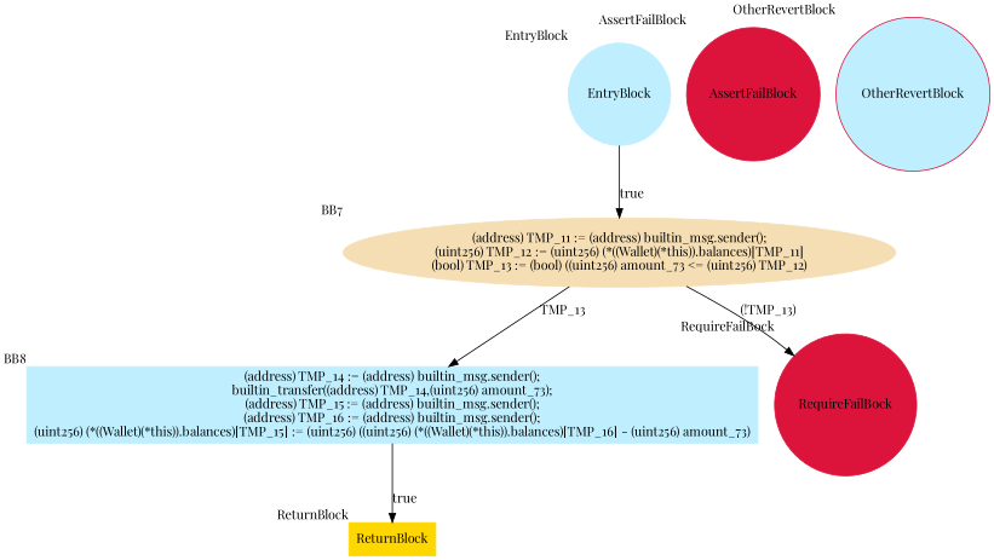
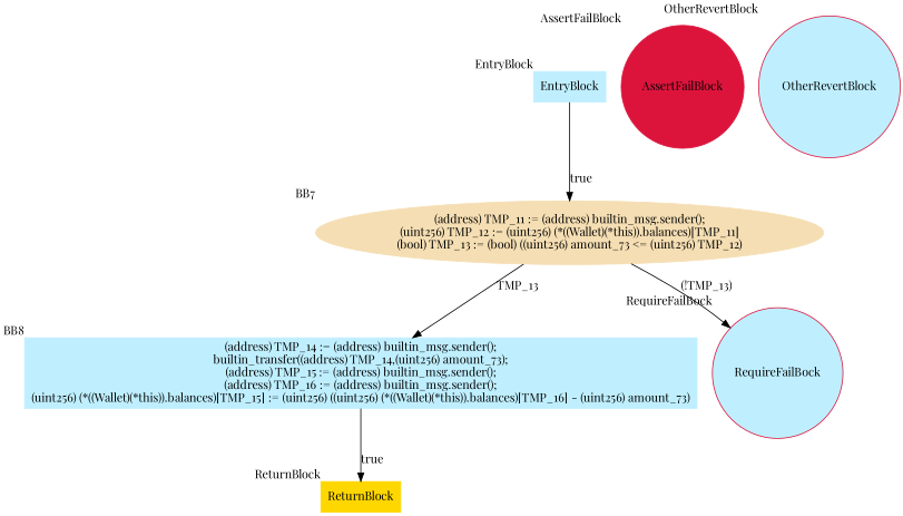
  digraph {
    fontname="Playfair Display"
    node [color=crimson fontname="Playfair Display" shape=box style=filled]
    edge [fontname="Playfair Display"]
-   EntryBlock [color=lightblue1 shape=circle xlabel=EntryBlock]
+   EntryBlock [color=lightblue1 xlabel=EntryBlock]
    n2 [color=wheat label="(address) TMP_11 := (address) builtin_msg.sender();\n(uint256) TMP_12 := (uint256) (*((Wallet)(*this)).balances)[TMP_11]\n(bool) TMP_13 := (bool) ((uint256) amount_73 <= (uint256) TMP_12)" shape=oval xlabel=BB7]
    n3 [color=lightblue1 label="(address) TMP_14 := (address) builtin_msg.sender();\nbuiltin_transfer((address) TMP_14,(uint256) amount_73);\n(address) TMP_15 := (address) builtin_msg.sender();\n(address) TMP_16 := (address) builtin_msg.sender();\n(uint256) (*((Wallet)(*this)).balances)[TMP_15] := (uint256) ((uint256) (*((Wallet)(*this)).balances)[TMP_16] - (uint256) amount_73)" xlabel=BB8]
-   RequireFailBock [shape=circle xlabel=RequireFailBock]
+   RequireFailBock [shape=circle xlabel=RequireFailBock fillcolor=lightblue1]
    ReturnBlock [color=gold xlabel=ReturnBlock]
    AssertFailBlock [shape=circle xlabel=AssertFailBlock]
    OtherRevertBlock [fillcolor=lightblue1 shape=circle xlabel=OtherRevertBlock]
    EntryBlock -> n2 [label=true]
    n2 -> n3 [label=TMP_13]
    n2 -> RequireFailBock [label="(!TMP_13)"]
    n3 -> ReturnBlock [label=true]
  }
